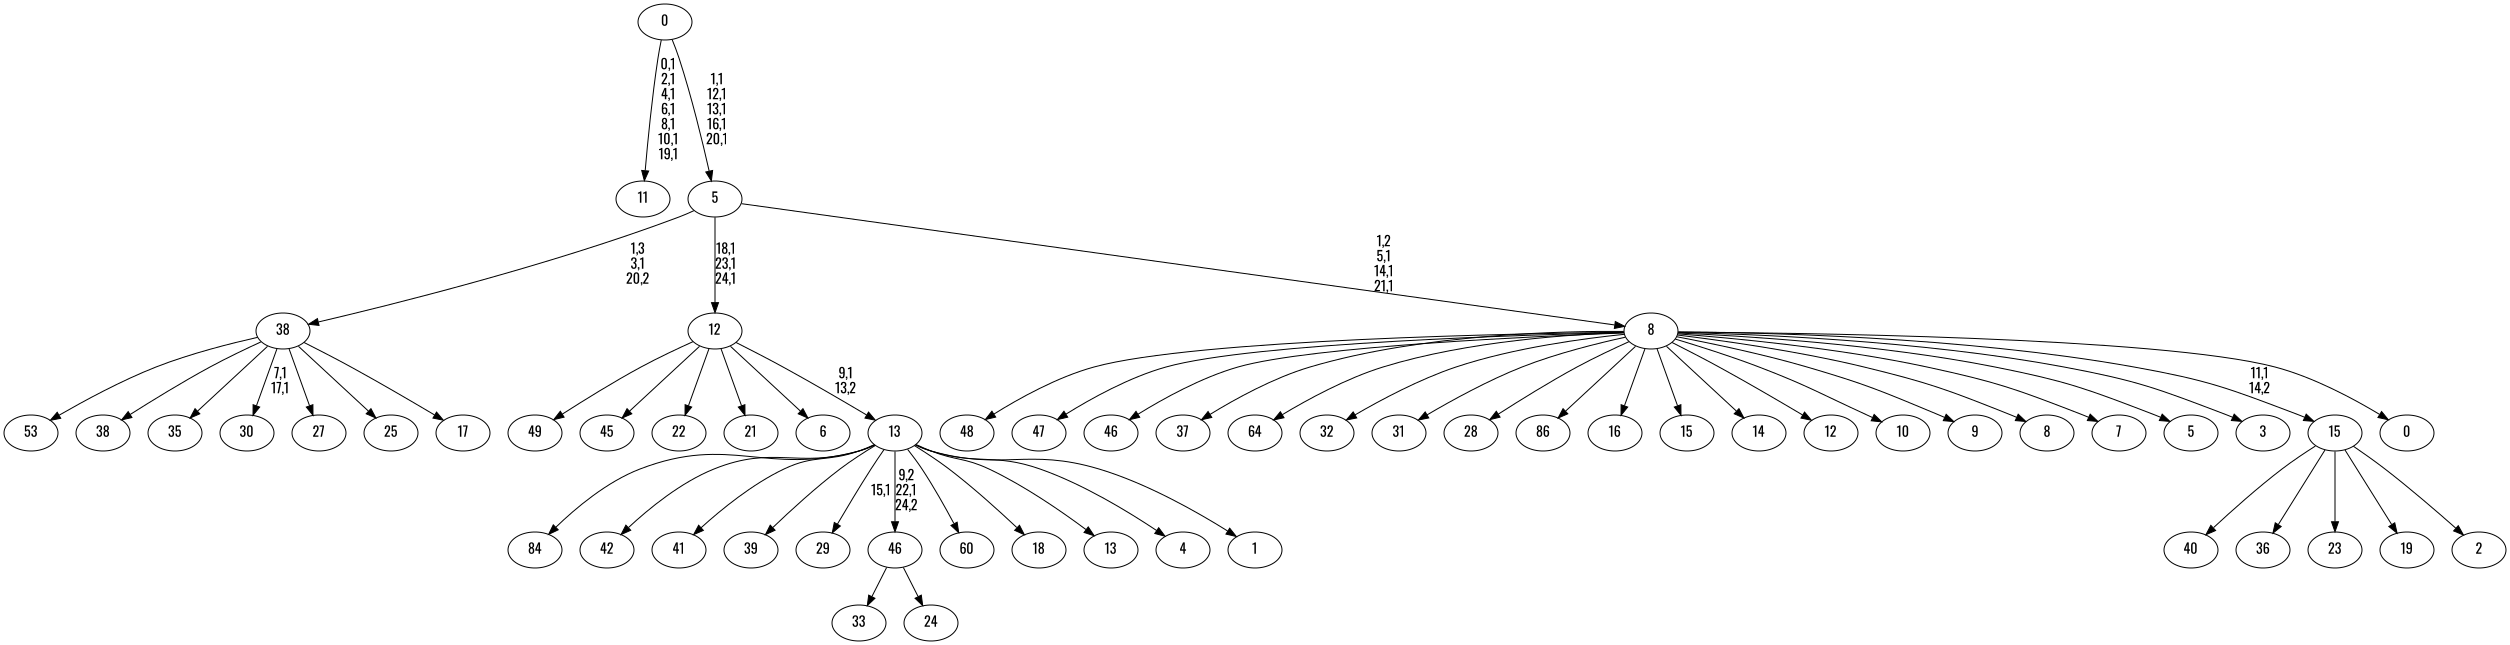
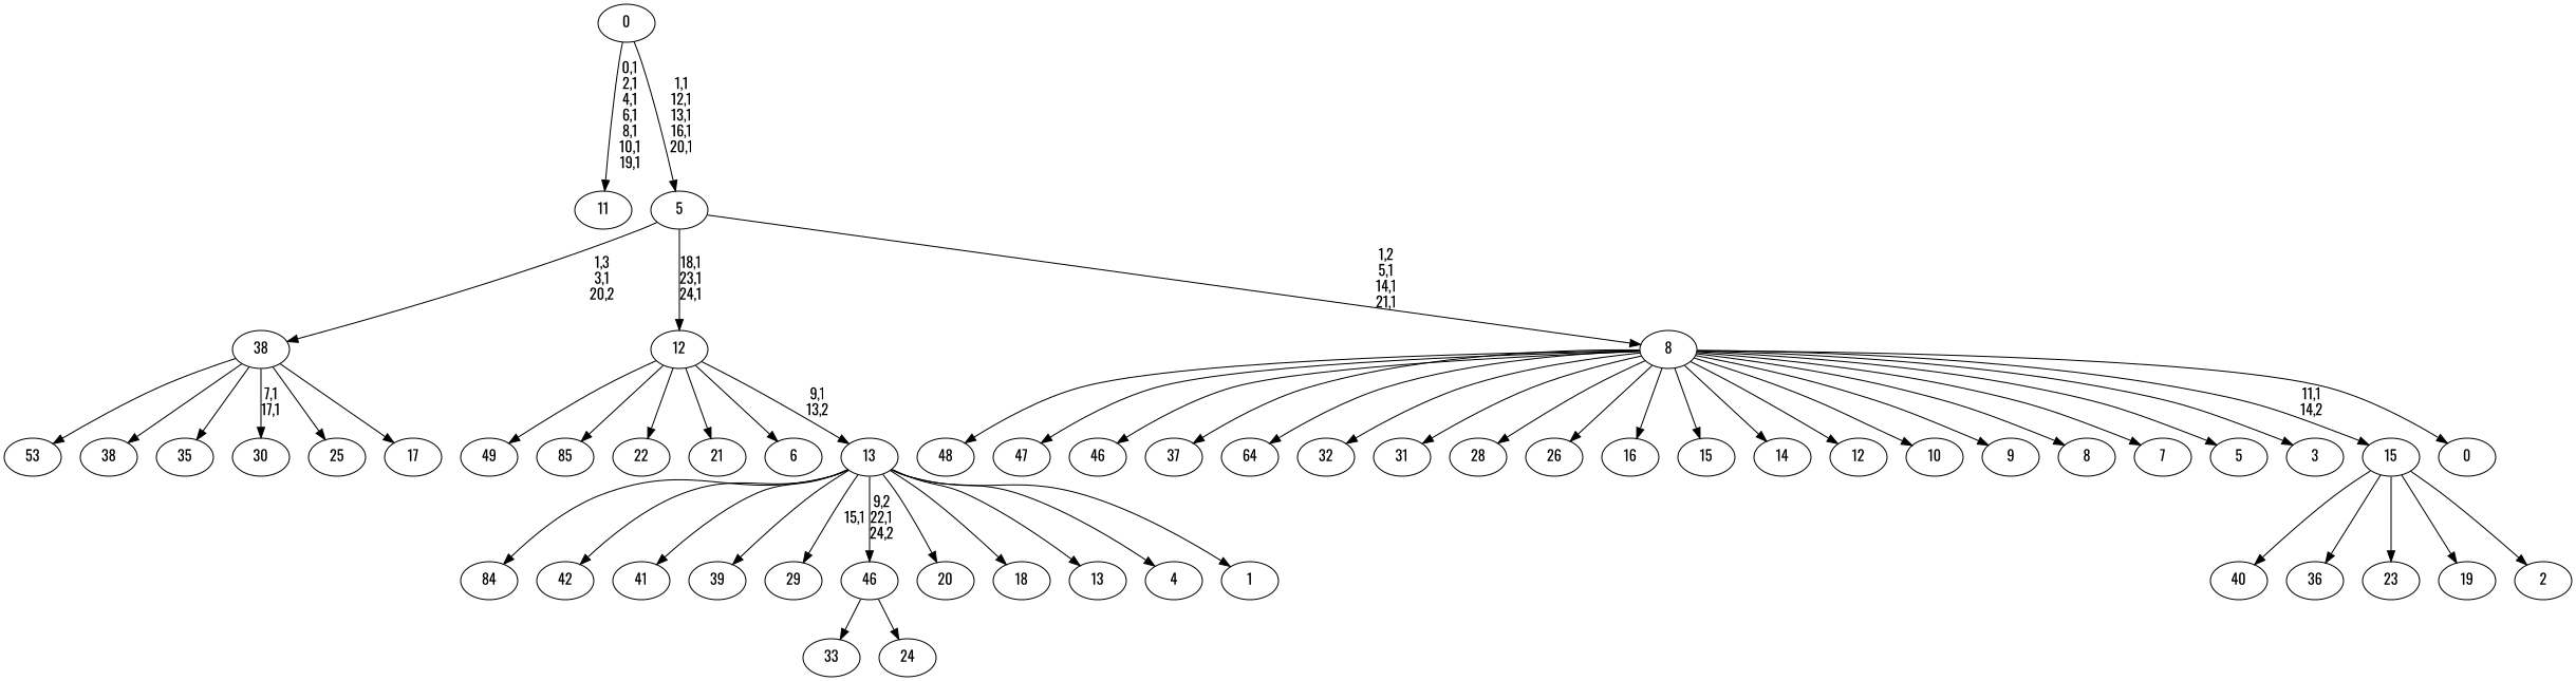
  digraph {
    fontname=Oswald
    node [fontname=Oswald]
    edge [fontname=Oswald]
    n1 [label=49]
    n2 [label=48]
    n3 [label=47]
    n4 [label=46]
-   n5 [label=45]
+   n5 [label=85]
    n6 [label=84]
    n7 [label=53]
    n8 [label=42]
    n9 [label=41]
    n10 [label=40]
    n11 [label=39]
    n12 [label=38]
    n13 [label=37]
    n14 [label=36]
    n15 [label=35]
    n16 [label=64]
    n17 [label=33]
    n18 [label=32]
    n19 [label=31]
    n20 [label=30]
    n21 [label=29]
    n22 [label=28]
-   n23 [label=27]
-   n24 [label=86]
+   n24 [label=26]
    n25 [label=25]
    n26 [label=24]
    46
    n28 [label=23]
    n29 [label=22]
    n30 [label=21]
-   n31 [label=60]
+   n31 [label=20]
    n32 [label=19]
    n33 [label=18]
    n34 [label=17]
    38
    n36 [label=16]
    n37 [label=15]
    n38 [label=14]
    n39 [label=13]
    n40 [label=12]
    n41 [label=11]
    n42 [label=10]
    n43 [label=9]
    n44 [label=8]
    n45 [label=7]
    n46 [label=6]
    n47 [label=5]
    n48 [label=4]
    n49 [label=3]
    n50 [label=2]
    15
    n52 [label=1]
    13
    12
    n55 [label=0]
    8
    5
    0
    46 -> n17
    46 -> n26
    38 -> n7
    38 -> n12
    38 -> n15
    38 -> n20 [label="7,1\n17,1"]
-   38 -> n23
    38 -> n25
    38 -> n34
    15 -> n10
    15 -> n14
    15 -> n28
    15 -> n32
    15 -> n50
    13 -> n6
    13 -> n8
    13 -> n9
    13 -> n11
    13 -> n21 [label="15,1"]
    13 -> 46 [label="9,2\n22,1\n24,2"]
    13 -> n31
    13 -> n33
    13 -> n39
    13 -> n48
    13 -> n52
    12 -> n1
    12 -> n5
    12 -> n29
    12 -> n30
    12 -> n46
    12 -> 13 [label="9,1\n13,2"]
    8 -> n2
    8 -> n3
    8 -> n4
    8 -> n13
    8 -> n16
    8 -> n18
    8 -> n19
    8 -> n22
    8 -> n24
    8 -> n36
    8 -> n37
    8 -> n38
    8 -> n40
    8 -> n42
    8 -> n43
    8 -> n44
    8 -> n45
    8 -> n47
    8 -> n49
    8 -> 15 [label="11,1\n14,2"]
    8 -> n55
    5 -> 38 [label="1,3\n3,1\n20,2"]
    5 -> 12 [label="18,1\n23,1\n24,1"]
    5 -> 8 [label="1,2\n5,1\n14,1\n21,1"]
    0 -> n41 [label="0,1\n2,1\n4,1\n6,1\n8,1\n10,1\n19,1"]
    0 -> 5 [label="1,1\n12,1\n13,1\n16,1\n20,1"]
  }
